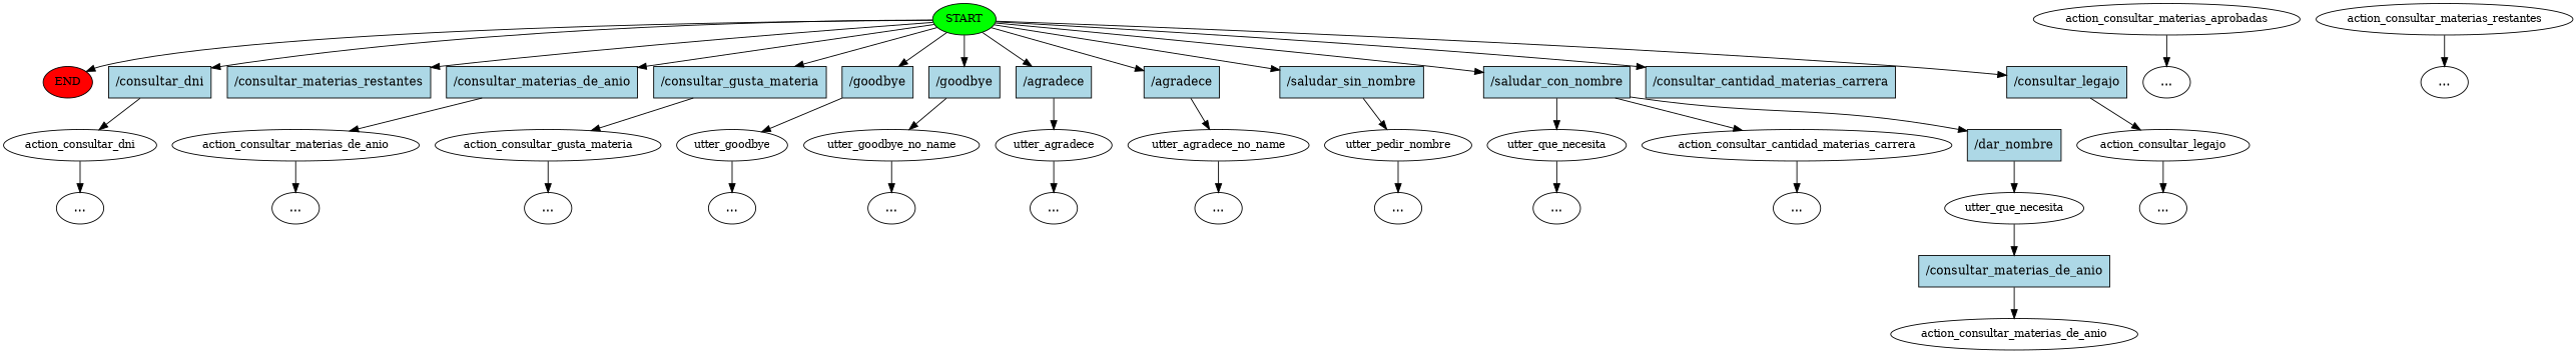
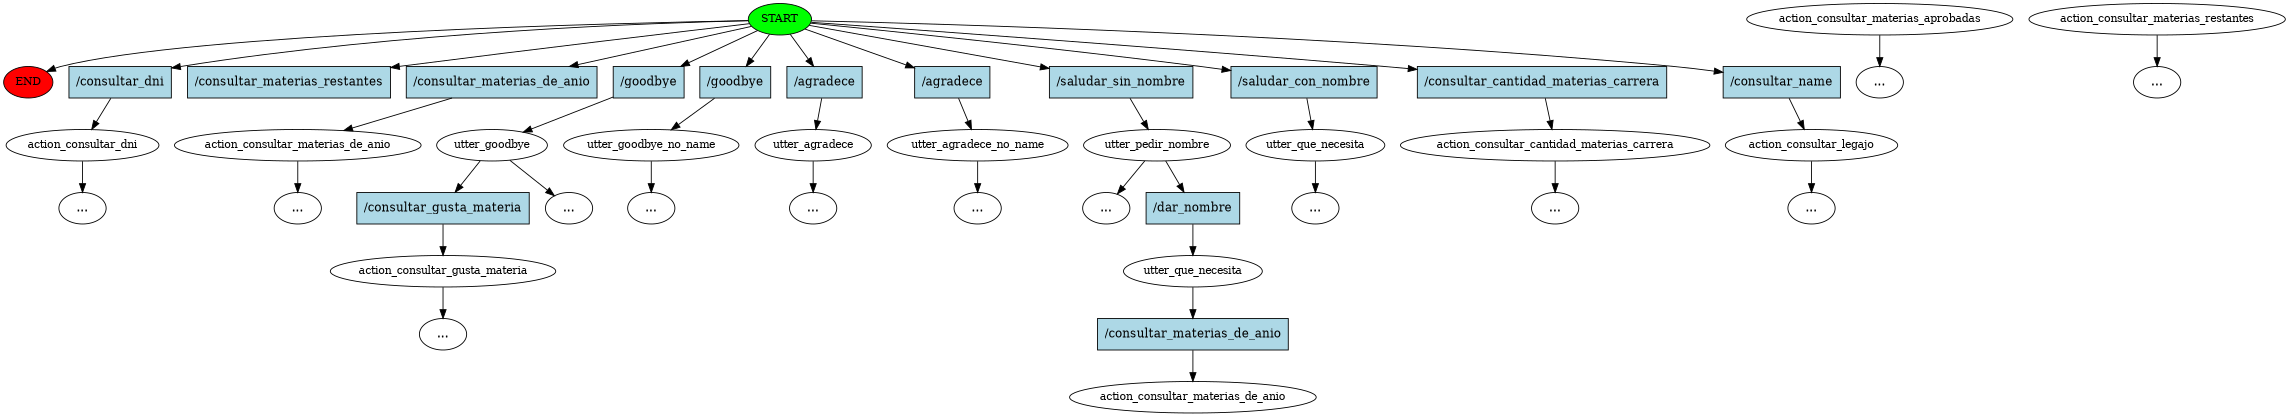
  digraph {
    n1 [fillcolor=green fontsize=12 label=START style=filled]
    n2 [fillcolor=red fontsize=12 label=END style=filled]
    n3 [fillcolor=lightblue label="/consultar_dni" shape=rect style=filled]
    n4 [fillcolor=lightblue label="/consultar_materias_restantes" shape=rect style=filled]
    n5 [fillcolor=lightblue label="/consultar_materias_de_anio" shape=rect style=filled]
    n6 [fillcolor=lightblue label="/consultar_gusta_materia" shape=rect style=filled]
    n7 [fillcolor=lightblue label="/goodbye" shape=rect style=filled]
    n8 [fillcolor=lightblue label="/goodbye" shape=rect style=filled]
    n9 [fillcolor=lightblue label="/agradece" shape=rect style=filled]
    n10 [fillcolor=lightblue label="/agradece" shape=rect style=filled]
    n11 [fillcolor=lightblue label="/saludar_sin_nombre" shape=rect style=filled]
    n12 [fillcolor=lightblue label="/saludar_con_nombre" shape=rect style=filled]
    n13 [fillcolor=lightblue label="/consultar_cantidad_materias_carrera" shape=rect style=filled]
-   n14 [fillcolor=lightblue label="/consultar_legajo" shape=rect style=filled]
+   n14 [fillcolor=lightblue label="/consultar_name" shape=rect style=filled]
    n15 [fontsize=12 label=action_consultar_dni]
    n16 [fontsize=12 label=action_consultar_materias_de_anio]
    n17 [fontsize=12 label=action_consultar_gusta_materia]
    n18 [fontsize=12 label=utter_goodbye]
    n19 [fontsize=12 label=utter_goodbye_no_name]
    n20 [fontsize=12 label=utter_agradece]
    n21 [fontsize=12 label=utter_agradece_no_name]
    n22 [fontsize=12 label=utter_pedir_nombre]
    n23 [fontsize=12 label=utter_que_necesita]
    n24 [fontsize=12 label=action_consultar_cantidad_materias_carrera]
    n25 [fontsize=12 label=action_consultar_legajo]
    n26 [label="..."]
    n27 [fontsize=12 label=action_consultar_materias_aprobadas]
    n28 [label="..."]
    n29 [fontsize=12 label=action_consultar_materias_restantes]
    n30 [label="..."]
    n31 [label="..."]
    n32 [label="..."]
    n33 [label="..."]
    n34 [label="..."]
    n35 [label="..."]
    n36 [label="..."]
    n37 [label="..."]
    n38 [fillcolor=lightblue label="/dar_nombre" shape=rect style=filled]
    n39 [fontsize=12 label=utter_que_necesita]
    n40 [label="..."]
    n41 [label="..."]
    n42 [label="..."]
    n43 [fillcolor=lightblue label="/consultar_materias_de_anio" shape=rect style=filled]
    n44 [fontsize=12 label=action_consultar_materias_de_anio]
    n1 -> n2
    n1 -> n3
    n1 -> n4
    n1 -> n5
-   n1 -> n6
+   n18 -> n6
    n1 -> n7
    n1 -> n8
    n1 -> n9
    n1 -> n10
    n1 -> n11
    n1 -> n12
    n1 -> n13
    n1 -> n14
    n3 -> n15
    n5 -> n16
    n6 -> n17
    n7 -> n18
    n8 -> n19
    n9 -> n20
    n10 -> n21
    n11 -> n22
    n12 -> n23
-   n12 -> n24
+   n13 -> n24
    n14 -> n25
    n15 -> n26
    n16 -> n31
    n17 -> n32
    n18 -> n33
    n19 -> n34
    n20 -> n35
    n21 -> n36
    n22 -> n37
-   n12 -> n38
+   n22 -> n38
    n23 -> n40
    n24 -> n41
    n25 -> n42
    n27 -> n28
    n29 -> n30
    n38 -> n39
    n39 -> n43
    n43 -> n44
  }
